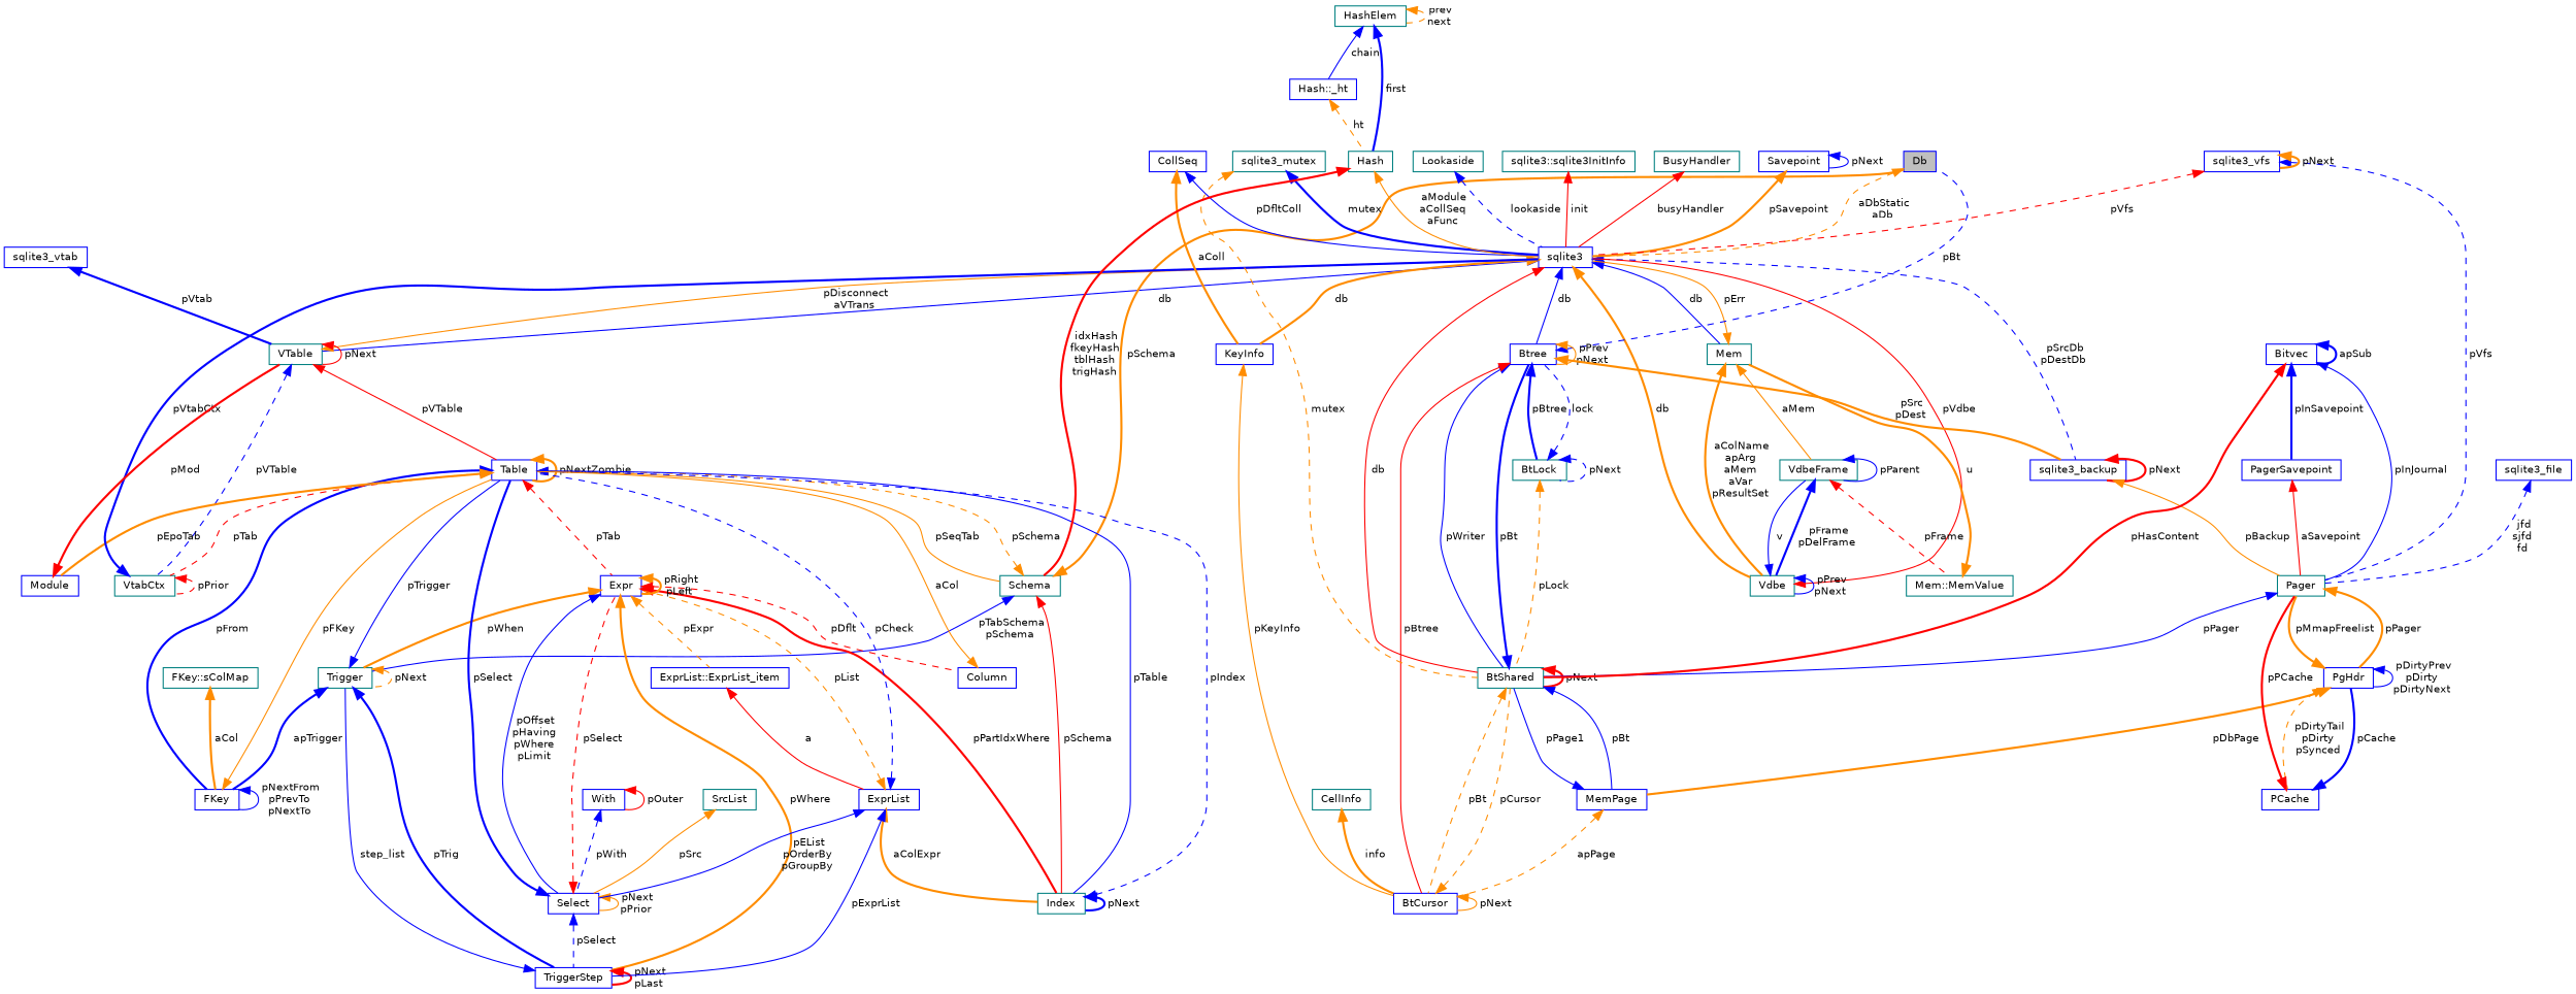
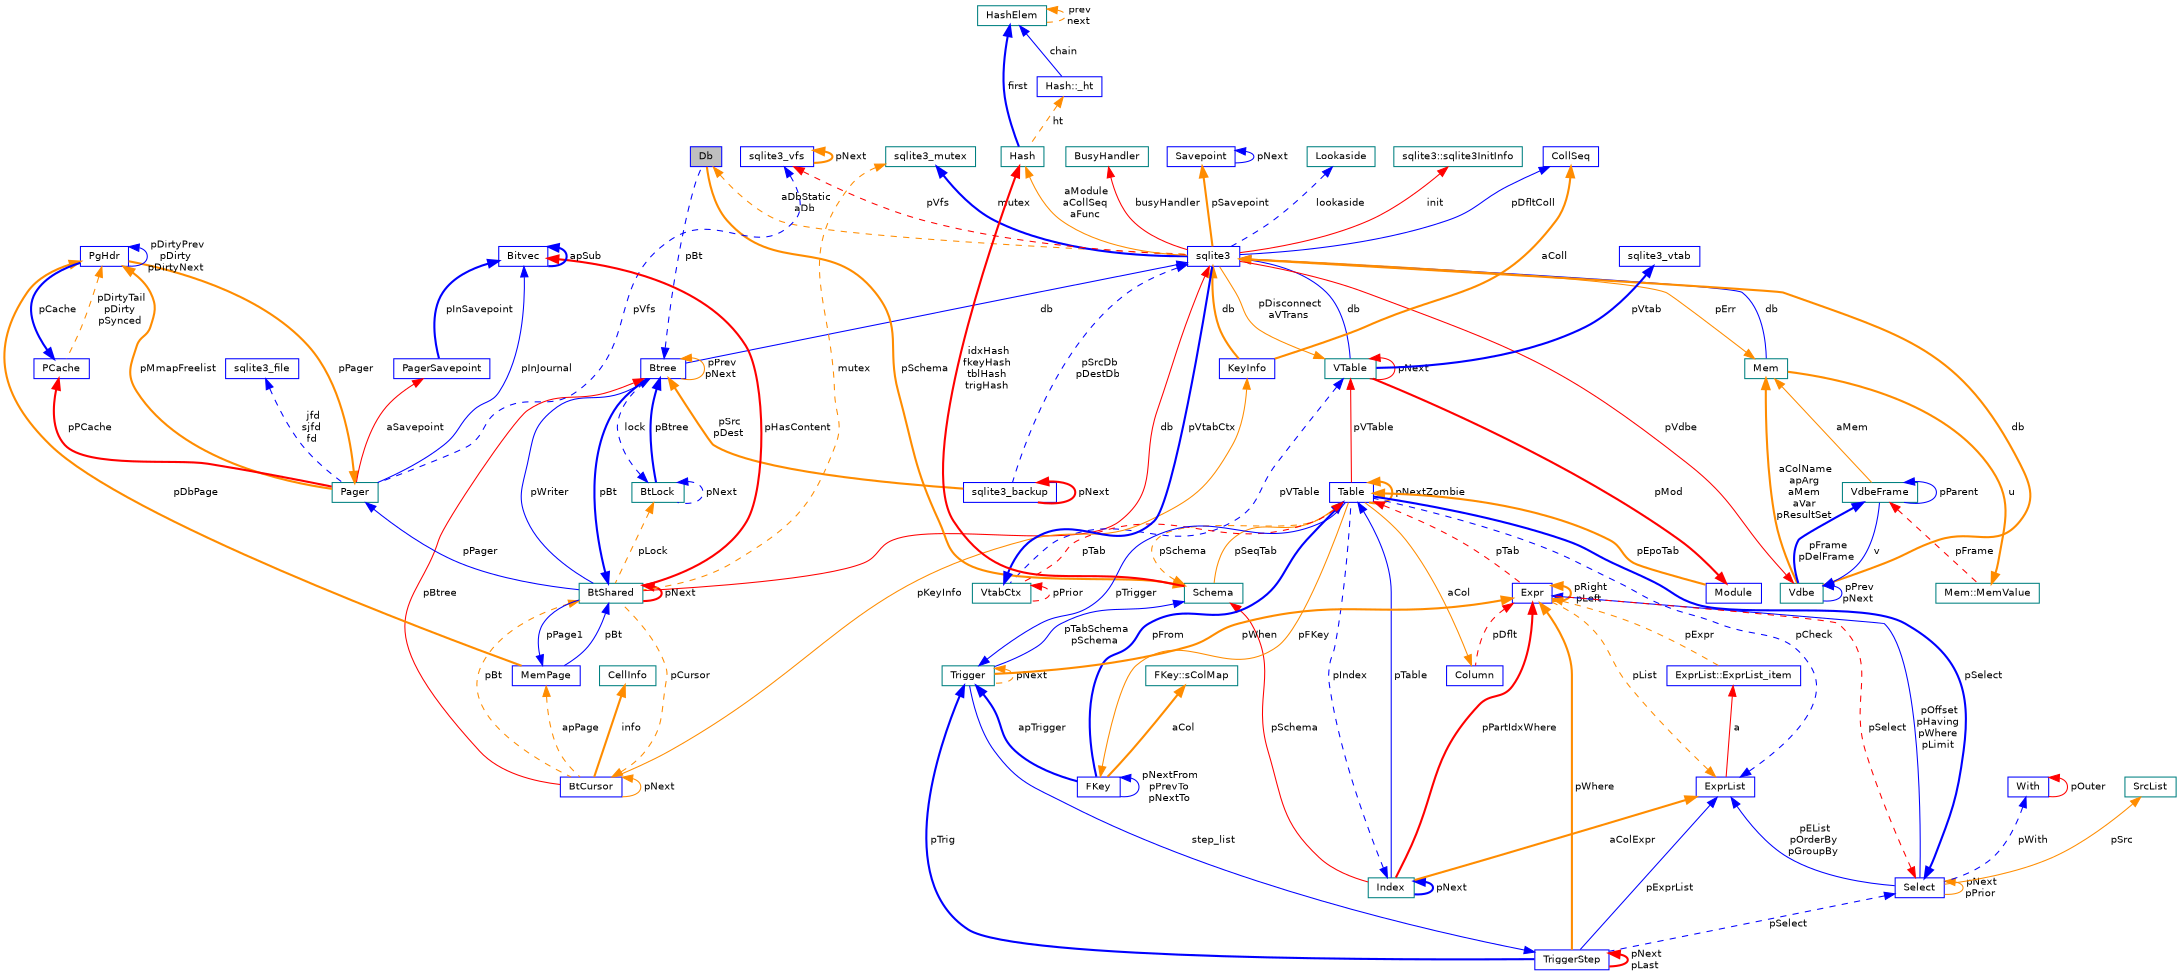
  digraph {
    node [color=blue fillcolor=white fontname=Helvetica fontsize=10 shape=record style=filled]
    edge [color=blue dir=back fontname=Helvetica fontsize=10 labelfontname=Helvetica labelfontsize=10 style=solid]
    n1 [fillcolor=grey75 fontcolor=black height=0.2 label=Db width=0.4]
    n2 [height=0.2 label=sqlite3 width=0.4]
    n3 [color=teal height=0.2 label=VTable width=0.4]
    n4 [color=teal height=0.2 label=Mem width=0.4]
    n5 [color=teal height=0.2 label=Vdbe width=0.4]
    n6 [height=0.2 label=Btree width=0.4]
    n7 [color=teal height=0.2 label=BtShared width=0.4]
    n8 [height=0.2 label=sqlite3_backup width=0.4]
    n9 [height=0.2 label=KeyInfo width=0.4]
    n10 [color=teal height=0.2 label=Schema width=0.4]
    n11 [height=0.2 label=Table width=0.4]
    n12 [color=teal height=0.2 label=Trigger width=0.4]
    n13 [color=teal height=0.2 label=Index width=0.4]
    n14 [height=0.2 label=Expr width=0.4]
    n15 [height=0.2 label=FKey width=0.4]
    n16 [color=teal height=0.2 label=VtabCtx width=0.4]
    n17 [height=0.2 label=Module width=0.4]
    n18 [height=0.2 label=TriggerStep width=0.4]
    n19 [height=0.2 label=Column width=0.4]
    n20 [height=0.2 label=Select width=0.4]
    n21 [height=0.2 label="ExprList::ExprList_item" width=0.4]
    n22 [height=0.2 label=ExprList width=0.4]
    n23 [height=0.2 label=With width=0.4]
    n24 [color=teal height=0.2 label=SrcList width=0.4]
    n25 [color=teal height=0.2 label="FKey::sColMap" width=0.4]
    n26 [color=teal height=0.2 label=VdbeFrame width=0.4]
    n27 [height=0.2 label=BtCursor width=0.4]
    n28 [color=teal height=0.2 label=BtLock width=0.4]
    n29 [height=0.2 label=MemPage width=0.4]
    n30 [color=teal height=0.2 label=Pager width=0.4]
    n31 [color=teal height=0.2 label="Mem::MemValue" width=0.4]
    n32 [height=0.2 label=Savepoint width=0.4]
    n33 [color=teal height=0.2 label=Lookaside width=0.4]
    n34 [color=teal height=0.2 label=sqlite3_mutex width=0.4]
    n35 [height=0.2 label=sqlite3_vfs width=0.4]
    n36 [height=0.2 label=PgHdr width=0.4]
    n37 [color=teal height=0.2 label="sqlite3::sqlite3InitInfo" width=0.4]
    n38 [color=teal height=0.2 label=BusyHandler width=0.4]
    n39 [height=0.2 label=CollSeq width=0.4]
    n40 [color=teal height=0.2 label=Hash width=0.4]
    n41 [height=0.2 label="Hash::_ht" width=0.4]
    n42 [color=teal height=0.2 label=HashElem width=0.4]
    n43 [height=0.2 label=sqlite3_vtab width=0.4]
    n44 [color=teal height=0.2 label=CellInfo width=0.4]
    n45 [height=0.2 label=PCache width=0.4]
    n46 [height=0.2 label=Bitvec width=0.4]
    n47 [height=0.2 label=PagerSavepoint width=0.4]
    n48 [height=0.2 label=sqlite3_file width=0.4]
    n1 -> n2 [color=darkorange label=" aDbStatic\naDb" style=dashed]
    n2 -> n3 [label=" db"]
    n2 -> n4 [label=" db"]
    n2 -> n5 [color=darkorange label=" db" style=bold]
    n2 -> n6 [label=" db"]
    n2 -> n7 [color=red label=" db"]
    n2 -> n8 [label=" pSrcDb\npDestDb" style=dashed]
    n2 -> n9 [color=darkorange label=" db" style=bold]
    n3 -> n2 [color=darkorange label=" pDisconnect\naVTrans"]
    n3 -> n3 [color=red label=" pNext"]
    n3 -> n11 [color=red label=" pVTable"]
    n3 -> n16 [label=" pVTable" style=dashed]
    n4 -> n2 [color=darkorange label=" pErr"]
    n4 -> n5 [color=darkorange label=" aColName\napArg\naMem\naVar\npResultSet" style=bold]
    n4 -> n26 [color=darkorange label=" aMem"]
    n5 -> n2 [color=red label=" pVdbe"]
    n5 -> n5 [label=" pPrev\npNext"]
    n5 -> n26 [label=" v"]
    n6 -> n1 [label=" pBt" style=dashed]
    n6 -> n6 [color=darkorange label=" pPrev\npNext"]
    n6 -> n7 [label=" pWriter"]
    n6 -> n8 [color=darkorange label=" pSrc\npDest" style=bold]
    n6 -> n27 [color=red label=" pBtree"]
    n6 -> n28 [label=" pBtree" style=bold]
    n7 -> n6 [label=" pBt" style=bold]
    n7 -> n7 [color=red label=" pNext" style=bold]
    n7 -> n27 [color=darkorange label=" pBt" style=dashed]
    n7 -> n29 [label=" pBt"]
    n8 -> n8 [color=red label=" pNext" style=bold]
-   n8 -> n30 [color=darkorange label=" pBackup"]
    n9 -> n27 [color=darkorange label=" pKeyInfo"]
    n10 -> n1 [color=darkorange label=" pSchema" style=bold]
    n10 -> n11 [color=darkorange label=" pSchema" style=dashed]
    n10 -> n12 [label=" pTabSchema\npSchema"]
    n10 -> n13 [color=red label=" pSchema"]
    n11 -> n10 [color=darkorange label=" pSeqTab"]
    n11 -> n11 [color=darkorange label=" pNextZombie" style=bold]
    n11 -> n13 [label=" pTable"]
    n11 -> n14 [color=red label=" pTab" style=dashed]
    n11 -> n15 [label=" pFrom" style=bold]
    n11 -> n16 [color=red label=" pTab" style=dashed]
    n11 -> n17 [color=darkorange label=" pEpoTab" style=bold]
    n12 -> n11 [label=" pTrigger"]
    n12 -> n12 [color=darkorange label=" pNext" style=dashed]
    n12 -> n15 [label=" apTrigger" style=bold]
    n12 -> n18 [label=" pTrig" style=bold]
    n13 -> n11 [label=" pIndex" style=dashed]
    n13 -> n13 [label=" pNext" style=bold]
    n14 -> n12 [color=darkorange label=" pWhen" style=bold]
    n14 -> n13 [color=red label=" pPartIdxWhere" style=bold]
    n14 -> n14 [color=darkorange label=" pRight\npLeft" style=bold]
    n14 -> n18 [color=darkorange label=" pWhere" style=bold]
    n14 -> n19 [color=red label=" pDflt" style=dashed]
    n14 -> n20 [label=" pOffset\npHaving\npWhere\npLimit"]
    n14 -> n21 [color=darkorange label=" pExpr" style=dashed]
    n15 -> n11 [color=darkorange label=" pFKey"]
    n15 -> n15 [label=" pNextFrom\npPrevTo\npNextTo"]
    n16 -> n2 [label=" pVtabCtx" style=bold]
    n16 -> n16 [color=red label=" pPrior" style=dashed]
    n17 -> n3 [color=red label=" pMod" style=bold]
    n18 -> n12 [label=" step_list"]
    n18 -> n18 [color=red label=" pNext\npLast" style=bold]
    n19 -> n11 [color=darkorange label=" aCol"]
    n20 -> n11 [label=" pSelect" style=bold]
    n20 -> n14 [color=red label=" pSelect" style=dashed]
    n20 -> n18 [label=" pSelect" style=dashed]
    n20 -> n20 [color=darkorange label=" pNext\npPrior"]
    n21 -> n22 [color=red label=" a"]
    n22 -> n11 [label=" pCheck" style=dashed]
    n22 -> n13 [color=darkorange label=" aColExpr" style=bold]
    n22 -> n14 [color=darkorange label=" pList" style=dashed]
    n22 -> n18 [label=" pExprList"]
    n22 -> n20 [label=" pEList\npOrderBy\npGroupBy"]
    n23 -> n20 [label=" pWith" style=dashed]
    n23 -> n23 [color=red label=" pOuter"]
    n24 -> n20 [color=darkorange label=" pSrc"]
    n25 -> n15 [color=darkorange label=" aCol" style=bold]
    n26 -> n5 [label=" pFrame\npDelFrame" style=bold]
    n26 -> n26 [label=" pParent"]
    n26 -> n31 [color=red label=" pFrame" style=dashed]
    n27 -> n7 [color=darkorange label=" pCursor" style=dashed]
    n27 -> n27 [color=darkorange label=" pNext"]
    n28 -> n6 [label=" lock" style=dashed]
    n28 -> n7 [color=darkorange label=" pLock" style=dashed]
    n28 -> n28 [label=" pNext" style=dashed]
    n29 -> n7 [label=" pPage1"]
    n29 -> n27 [color=darkorange label=" apPage" style=dashed]
    n30 -> n7 [label=" pPager"]
    n30 -> n36 [color=darkorange label=" pPager" style=bold]
    n31 -> n4 [color=darkorange label=" u" style=bold]
    n32 -> n2 [color=darkorange label=" pSavepoint" style=bold]
    n32 -> n32 [label=" pNext"]
    n33 -> n2 [label=" lookaside" style=dashed]
    n34 -> n2 [label=" mutex" style=bold]
    n34 -> n7 [color=darkorange label=" mutex" style=dashed]
    n35 -> n2 [color=red label=" pVfs" style=dashed]
    n35 -> n30 [label=" pVfs" style=dashed]
    n35 -> n35 [color=darkorange label=" pNext" style=bold]
    n36 -> n29 [color=darkorange label=" pDbPage" style=bold]
    n36 -> n30 [color=darkorange label=" pMmapFreelist" style=bold]
    n36 -> n36 [label=" pDirtyPrev\npDirty\npDirtyNext"]
    n36 -> n45 [color=darkorange label=" pDirtyTail\npDirty\npSynced" style=dashed]
    n37 -> n2 [color=red label=" init"]
    n38 -> n2 [color=red label=" busyHandler"]
    n39 -> n2 [label=" pDfltColl"]
    n39 -> n9 [color=darkorange label=" aColl" style=bold]
    n40 -> n2 [color=darkorange label=" aModule\naCollSeq\naFunc"]
    n40 -> n10 [color=red label=" idxHash\nfkeyHash\ntblHash\ntrigHash" style=bold]
    n41 -> n40 [color=darkorange label=" ht" style=dashed]
    n42 -> n40 [label=" first" style=bold]
    n42 -> n41 [label=" chain"]
    n42 -> n42 [color=darkorange label=" prev\nnext" style=dashed]
    n43 -> n3 [label=" pVtab" style=bold]
    n44 -> n27 [color=darkorange label=" info" style=bold]
    n45 -> n30 [color=red label=" pPCache" style=bold]
    n45 -> n36 [label=" pCache" style=bold]
    n46 -> n7 [color=red label=" pHasContent" style=bold]
    n46 -> n30 [label=" pInJournal"]
    n46 -> n46 [label=" apSub" style=bold]
    n46 -> n47 [label=" pInSavepoint" style=bold]
    n47 -> n30 [color=red label=" aSavepoint"]
    n48 -> n30 [label=" jfd\nsjfd\nfd" style=dashed]
  }
